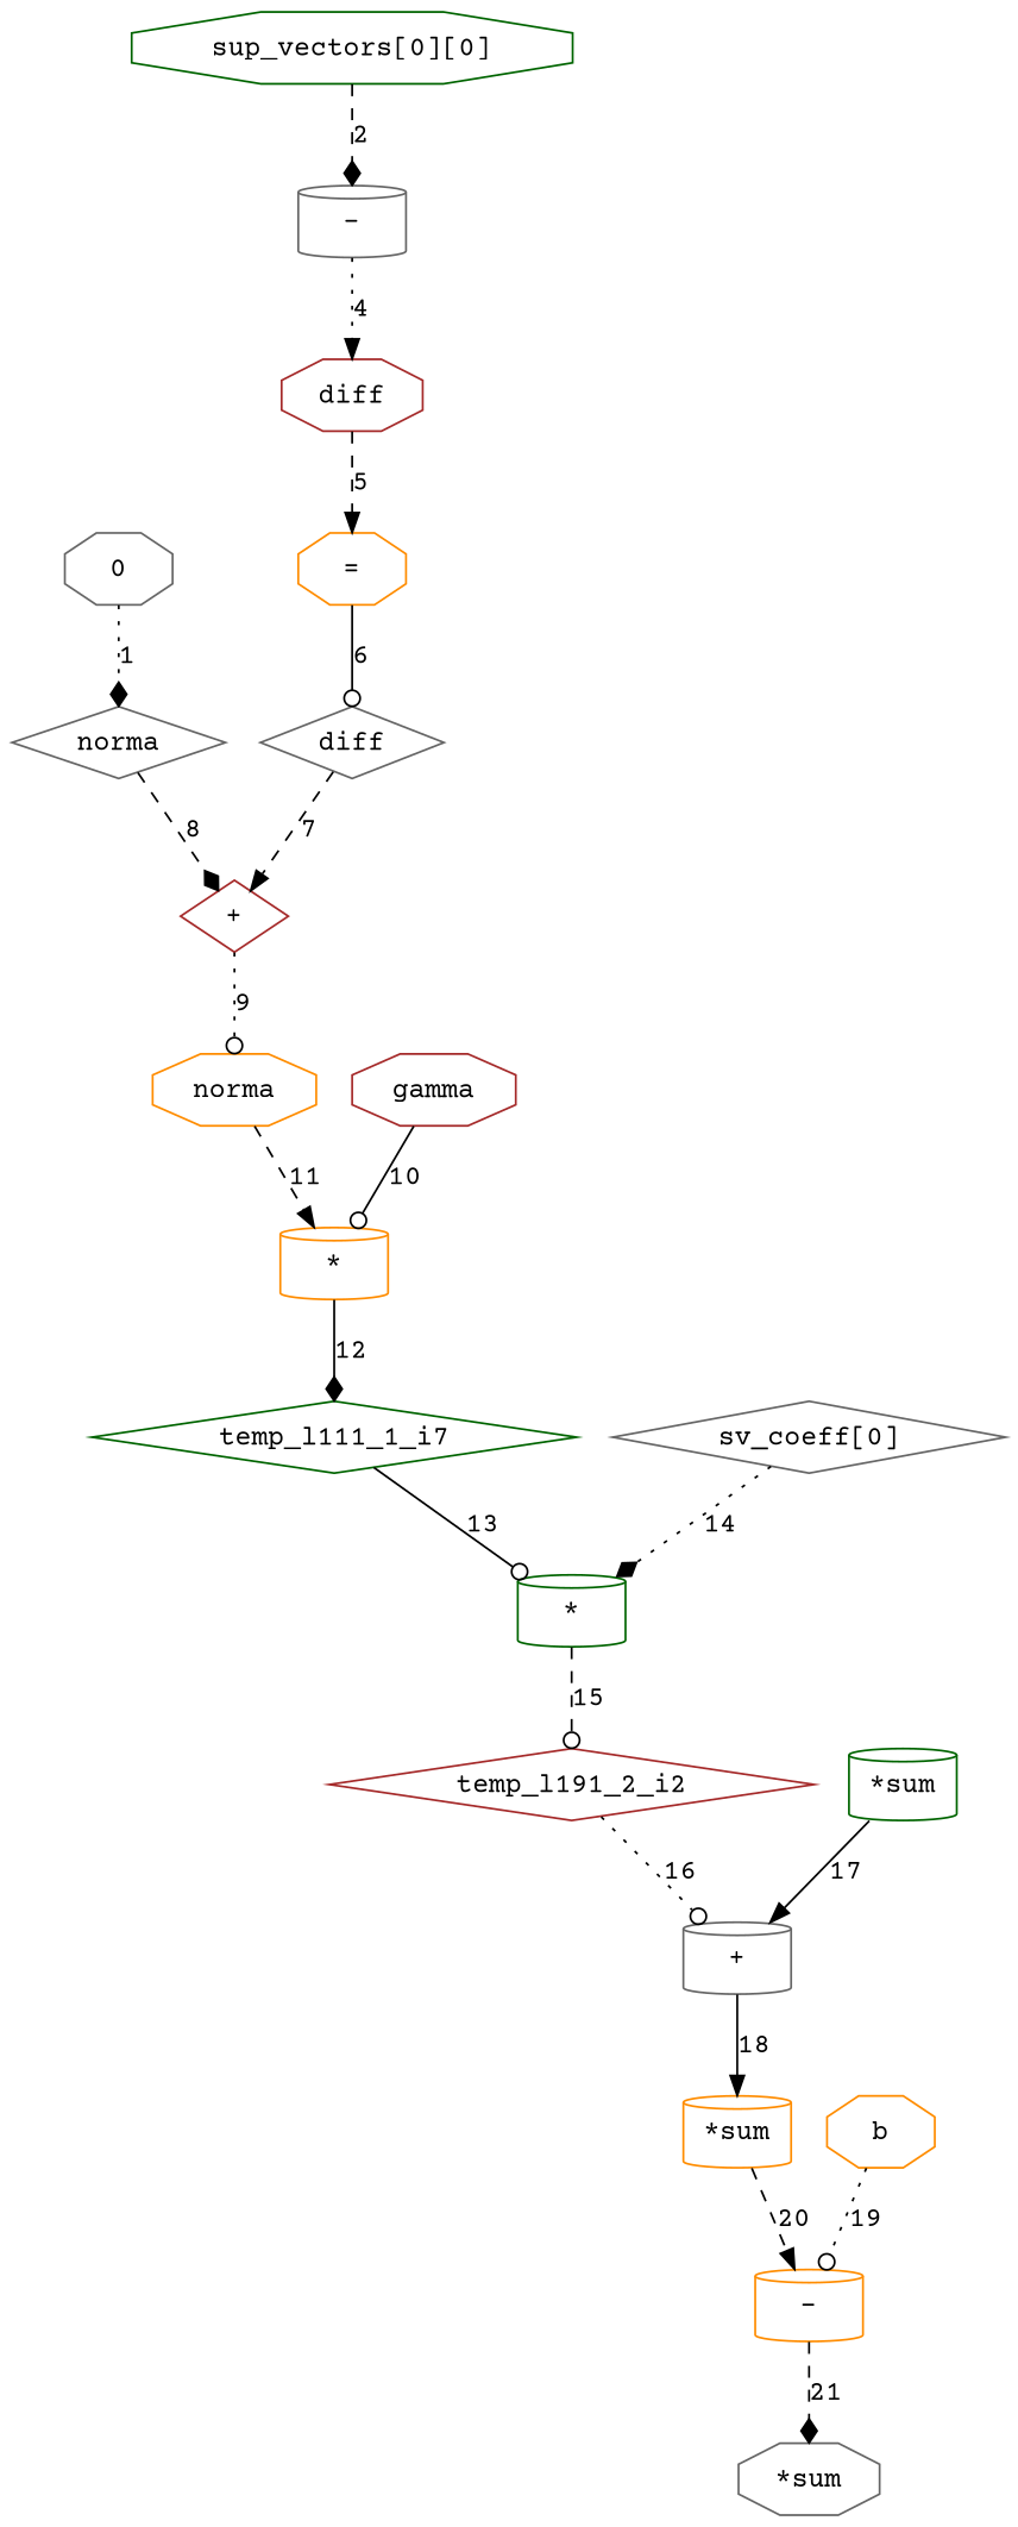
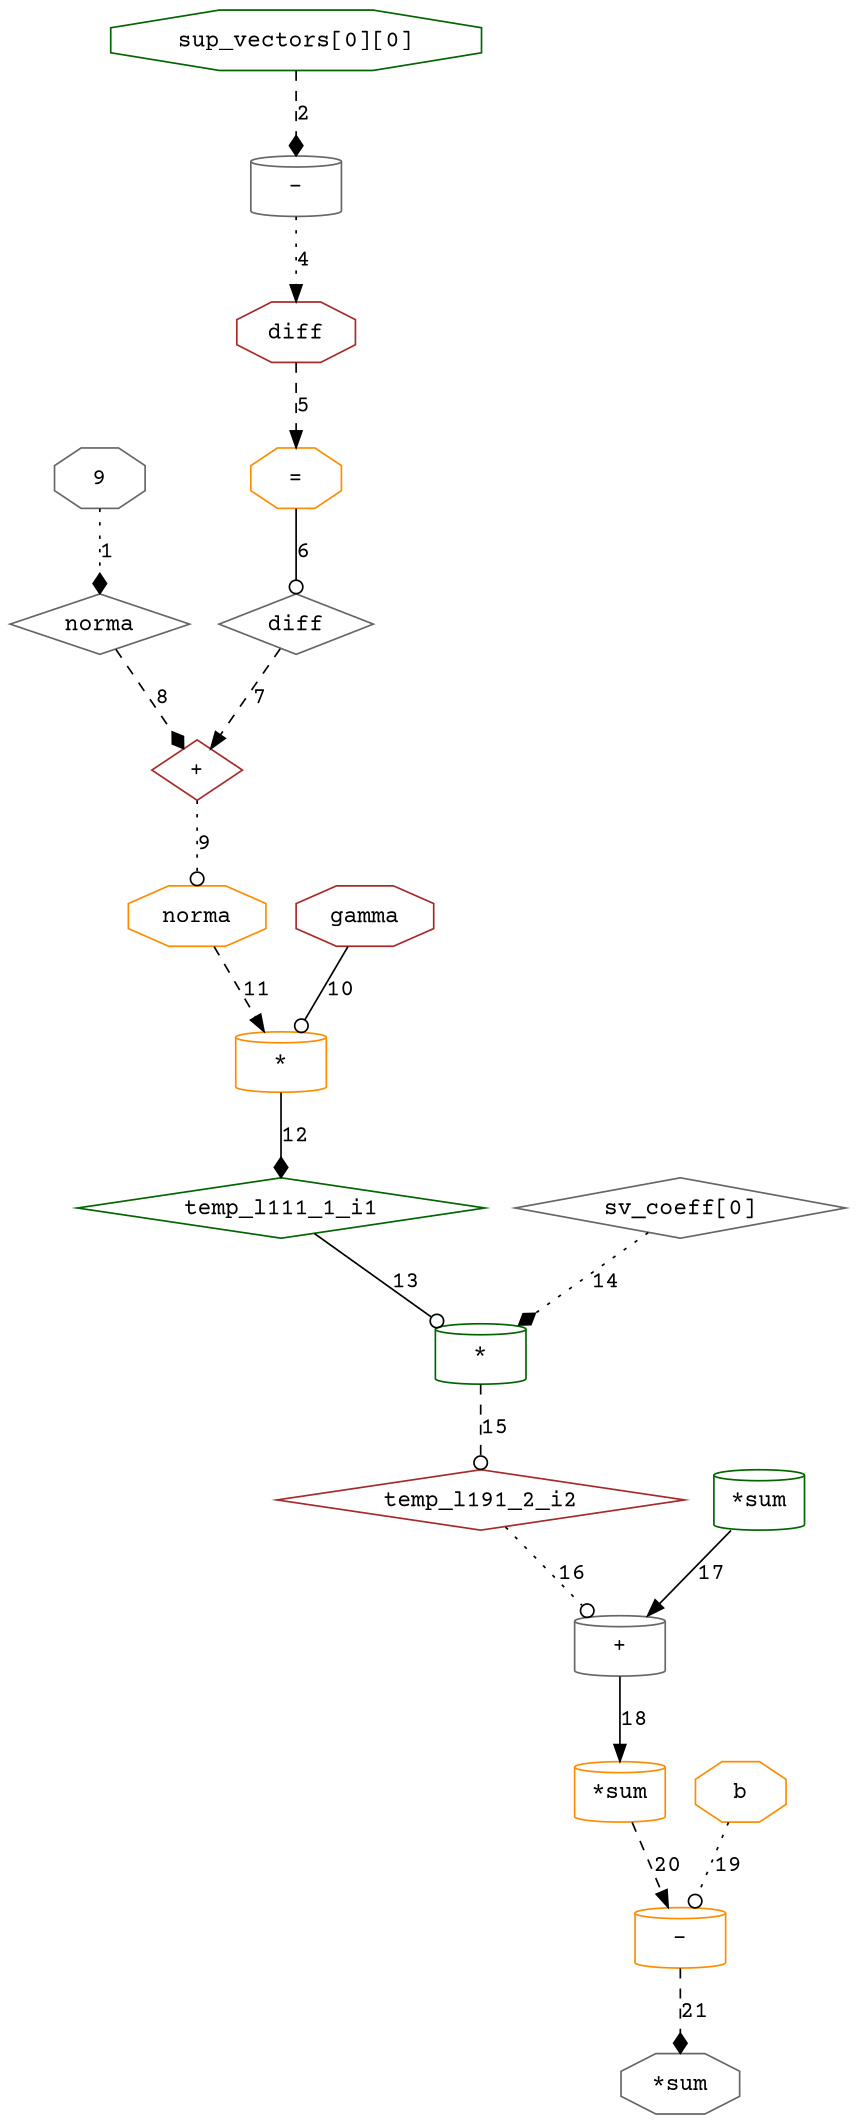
  digraph {
    fontname="Courier Prime"
    node [att1=var color=gray40 fontname="Courier Prime" shape=octagon att3=float]
    edge [arrowhead=odot fontname="Courier Prime" style=dashed]
-   n1 [att1=const label=0 att3=""]
+   n1 [att1=const label=9 att3=""]
    n2 [att2=loc label=norma shape=diamond]
    n3 [att1=op color=brown label="+" shape=diamond att3=""]
    n4 [att2=loc color=darkorange label=norma]
    n5 [att1=op label="-" shape=cylinder att3=""]
    n6 [att2=loc color=brown label=diff]
    n7 [att2=inte color=darkgreen label="sup_vectors[0][0]"]
    n8 [att1=op color=darkorange label="=" mod=sqr att3=""]
    n9 [att2=loc label=diff shape=diamond]
    n10 [att1=op color=darkorange label="*" shape=cylinder att3=""]
-   n11 [att2=loc color=darkgreen label=temp_l111_1_i7 mod="exp(" shape=diamond]
+   n11 [att2=loc color=darkgreen label=temp_l111_1_i1 mod="exp(" shape=diamond]
    n12 [att2=loc att3=global color=brown label=gamma mod="(-"]
    n13 [att1=op color=darkgreen label="*" shape=cylinder att3=""]
    n14 [att2=loc color=brown label=temp_l191_2_i2 shape=diamond]
    n15 [att2=inte label="sv_coeff[0]" shape=diamond]
    n16 [att1=op label="+" shape=cylinder att3=""]
    n17 [att2=inte color=darkorange label="*sum" shape=cylinder]
    n18 [att2=inte color=darkgreen label="*sum" shape=cylinder]
    n19 [att1=op color=darkorange label="-" shape=cylinder att3=""]
    n20 [att2=inte label="*sum"]
    n21 [att2=loc att3=global color=darkorange label=b]
    n1 -> n2 [arrowhead=diamond label=1 ord=1 style=dotted]
    n2 -> n3 [arrowhead=diamond label=8 ord=8]
    n3 -> n4 [label=9 ord=9 style=dotted]
    n4 -> n10 [arrowhead=normal label=11 ord=11]
    n5 -> n6 [arrowhead=normal label=4 ord=4 style=dotted]
    n6 -> n8 [arrowhead=normal label=5 ord=5]
    n7 -> n5 [arrowhead=diamond label=2 ord=2]
    n8 -> n9 [label=6 ord=6 style=solid]
    n9 -> n3 [arrowhead=normal label=7 ord=7]
    n10 -> n11 [arrowhead=diamond label=12 ord=12 style=solid]
    n11 -> n13 [label=13 ord=13 style=solid]
    n12 -> n10 [label=10 ord=10 style=solid]
    n13 -> n14 [label=15 ord=15]
    n14 -> n16 [label=16 ord=16 style=dotted]
    n15 -> n13 [arrowhead=diamond label=14 ord=14 style=dotted]
    n16 -> n17 [arrowhead=normal label=18 ord=18 style=solid]
    n17 -> n19 [arrowhead=normal label=20 ord=20]
    n18 -> n16 [arrowhead=normal label=17 ord=17 style=solid]
    n19 -> n20 [arrowhead=diamond label=21 ord=21]
    n21 -> n19 [label=19 ord=19 style=dotted]
  }
